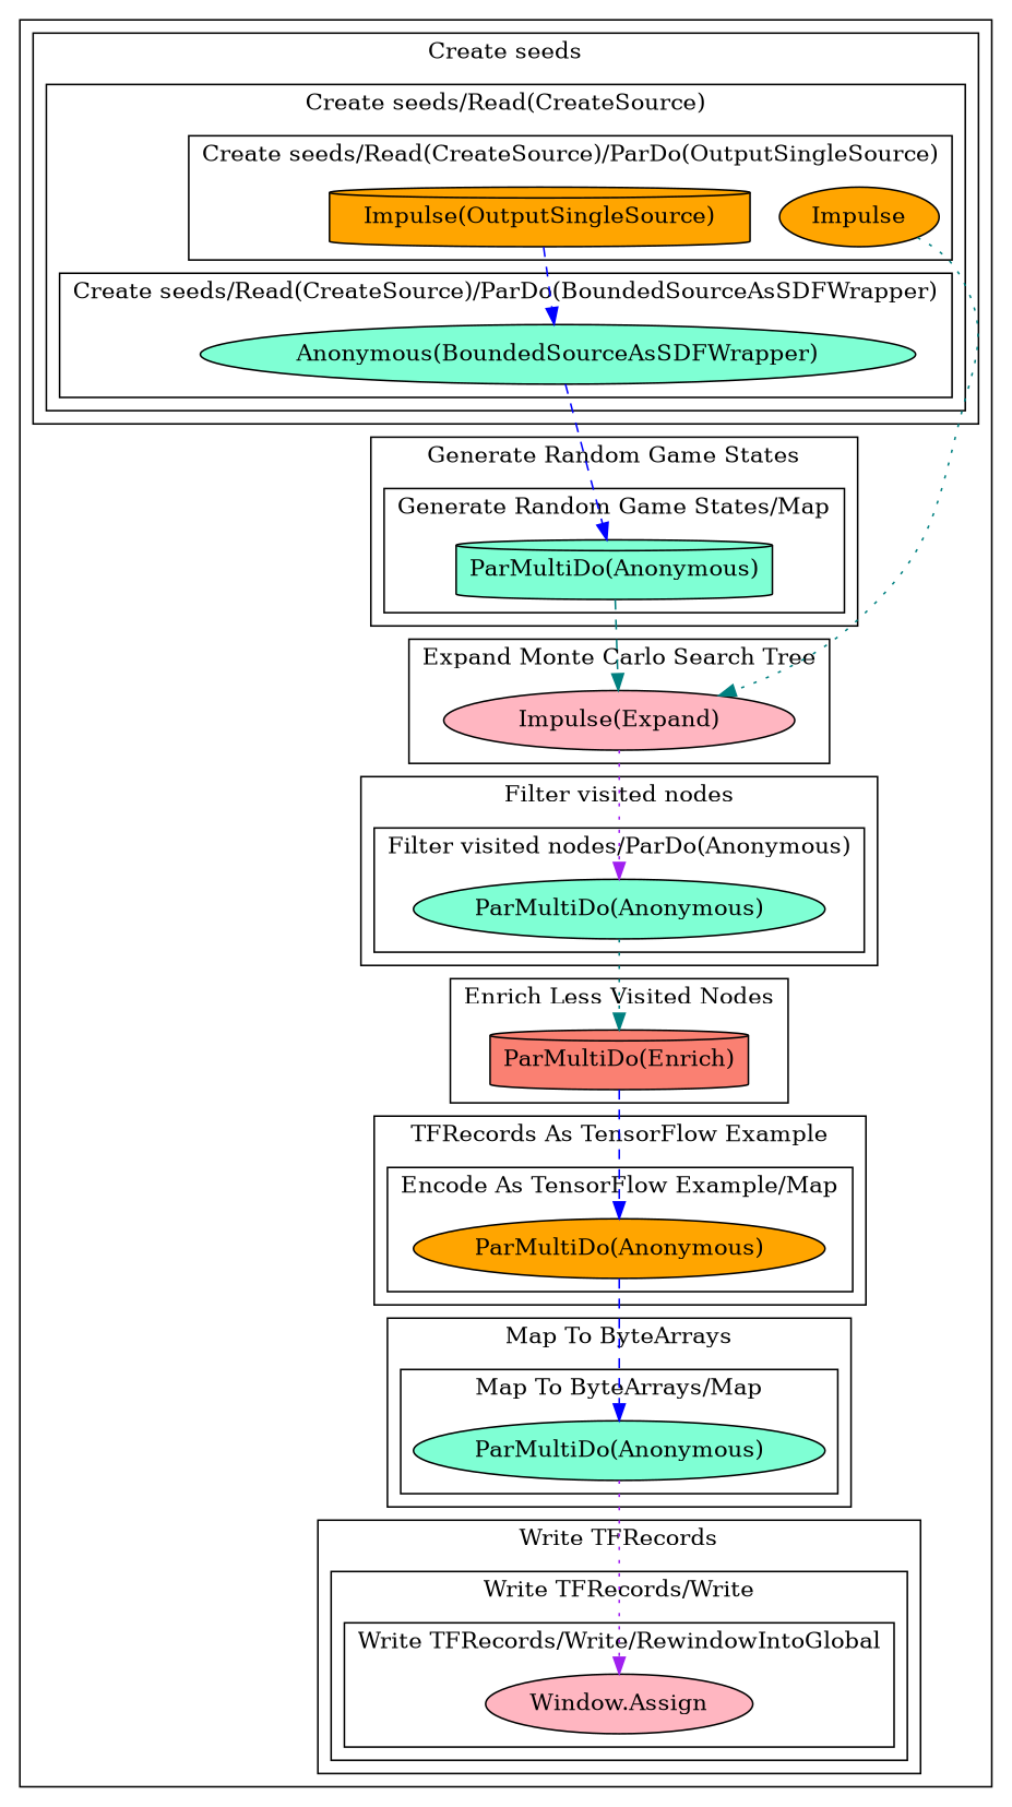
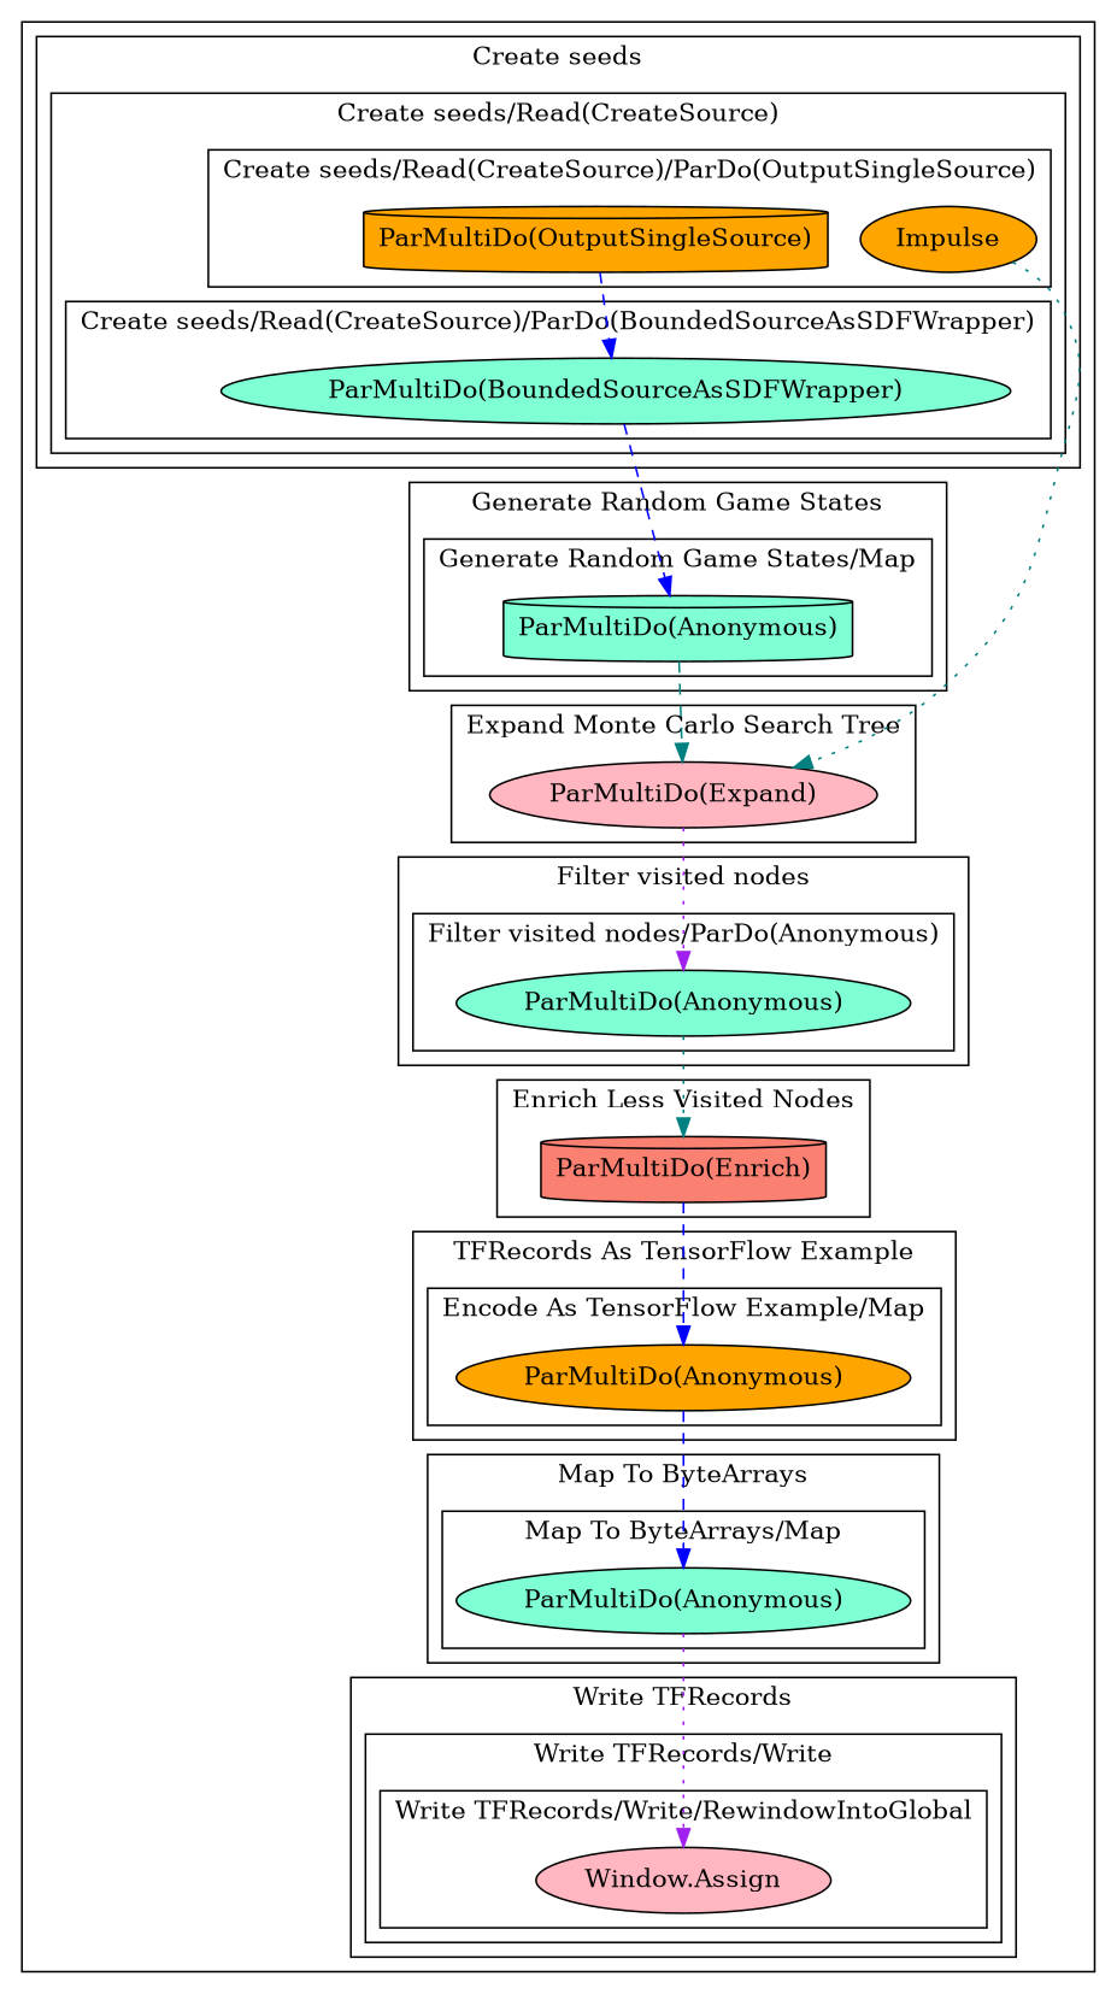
  digraph {
    rankdir=TB
    node [fillcolor=aquamarine shape=ellipse style=filled]
    edge [color=blue style=dashed]
    n1 [fillcolor=orange label=Impulse]
-   n2 [fillcolor=orange label="Impulse(OutputSingleSource)" shape=cylinder]
-   n3 [label="Anonymous(BoundedSourceAsSDFWrapper)"]
+   n2 [fillcolor=orange label="ParMultiDo(OutputSingleSource)" shape=cylinder]
+   n3 [label="ParMultiDo(BoundedSourceAsSDFWrapper)"]
    n4 [label="ParMultiDo(Anonymous)" shape=cylinder]
-   n5 [fillcolor=lightpink label="Impulse(Expand)"]
+   n5 [fillcolor=lightpink label="ParMultiDo(Expand)"]
    n6 [label="ParMultiDo(Anonymous)"]
    n7 [fillcolor=salmon label="ParMultiDo(Enrich)" shape=cylinder]
    n8 [fillcolor=orange label="ParMultiDo(Anonymous)"]
    n9 [label="ParMultiDo(Anonymous)"]
    n10 [fillcolor=lightpink label="Window.Assign"]
    subgraph cluster_1 {
      subgraph cluster_2 {
        label="Create seeds"
        subgraph cluster_3 {
          label="Create seeds/Read(CreateSource)"
          subgraph cluster_4 {
            label="Create seeds/Read(CreateSource)/ParDo(OutputSingleSource)"
            n1
            n2
          }
          subgraph cluster_5 {
            label="Create seeds/Read(CreateSource)/ParDo(BoundedSourceAsSDFWrapper)"
            n3
          }
        }
      }
      subgraph cluster_6 {
        label="Generate Random Game States"
        subgraph cluster_7 {
          label="Generate Random Game States/Map"
          n4
        }
      }
      subgraph cluster_8 {
        label="Expand Monte Carlo Search Tree"
        n5
      }
      subgraph cluster_9 {
        label="Filter visited nodes"
        subgraph cluster_10 {
          label="Filter visited nodes/ParDo(Anonymous)"
          n6
        }
      }
      subgraph cluster_11 {
        label="Enrich Less Visited Nodes"
        n7
      }
      subgraph cluster_12 {
        label="TFRecords As TensorFlow Example"
        subgraph cluster_13 {
          label="Encode As TensorFlow Example/Map"
          n8
        }
      }
      subgraph cluster_14 {
        label="Map To ByteArrays"
        subgraph cluster_15 {
          label="Map To ByteArrays/Map"
          n9
        }
      }
      subgraph cluster_16 {
        label="Write TFRecords"
        subgraph cluster_17 {
          label="Write TFRecords/Write"
          subgraph cluster_18 {
            label="Write TFRecords/Write/RewindowIntoGlobal"
            n10
          }
        }
      }
    }
    n1 -> n5 [color=teal style=dotted]
    n2 -> n3
    n3 -> n4
    n4 -> n5 [color=teal]
    n5 -> n6 [color=purple style=dotted]
    n6 -> n7 [color=teal style=dotted]
    n7 -> n8
    n8 -> n9
    n9 -> n10 [color=purple style=dotted]
  }
